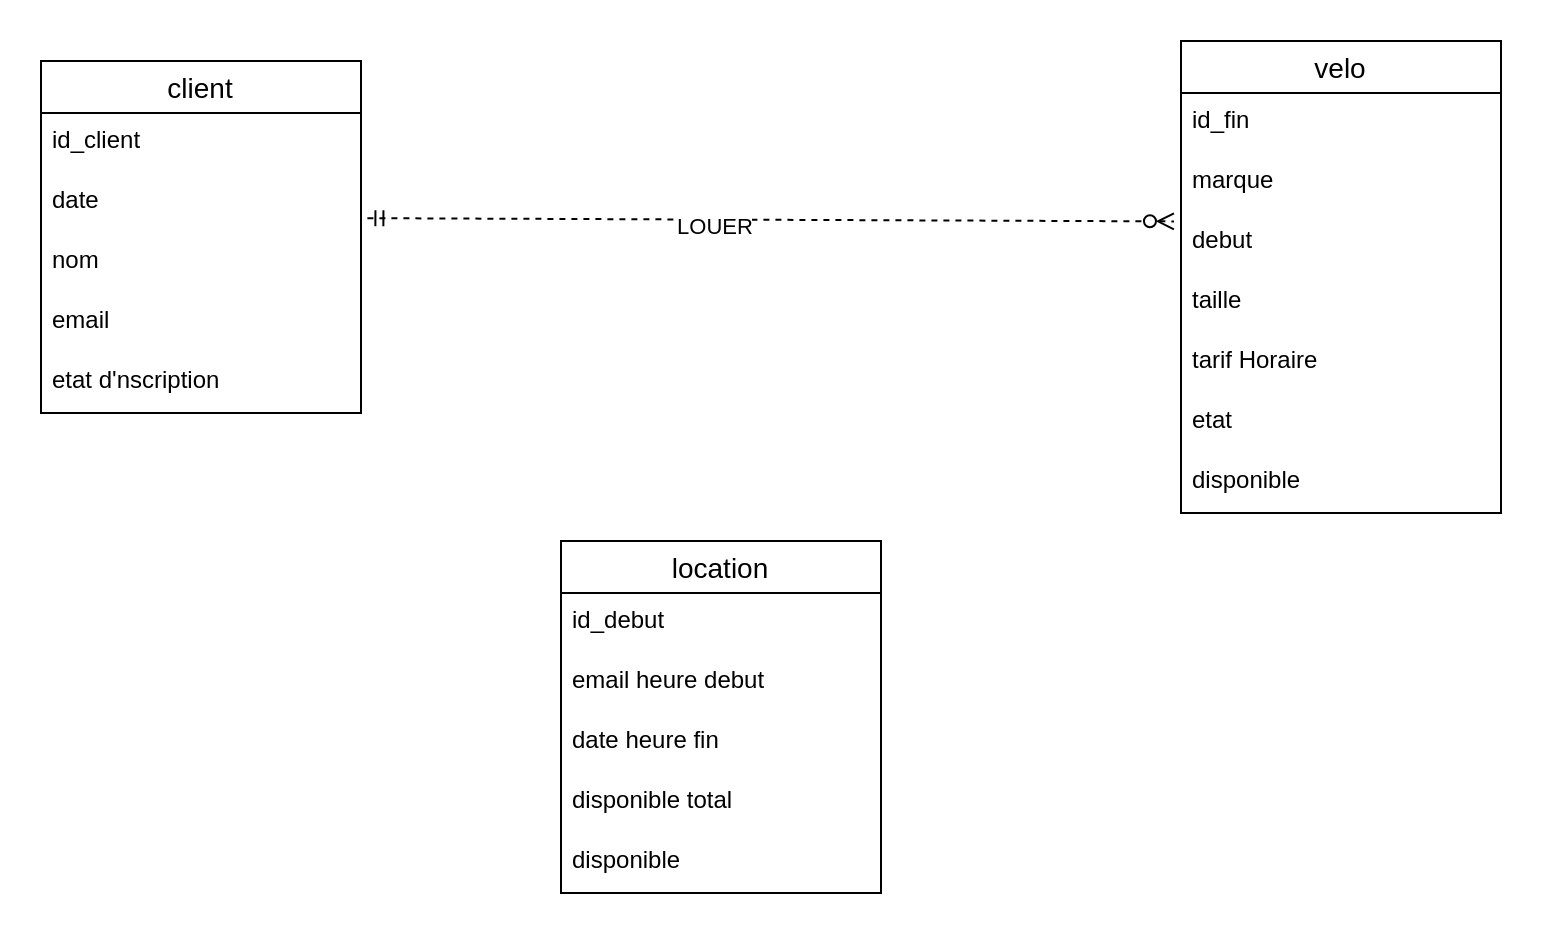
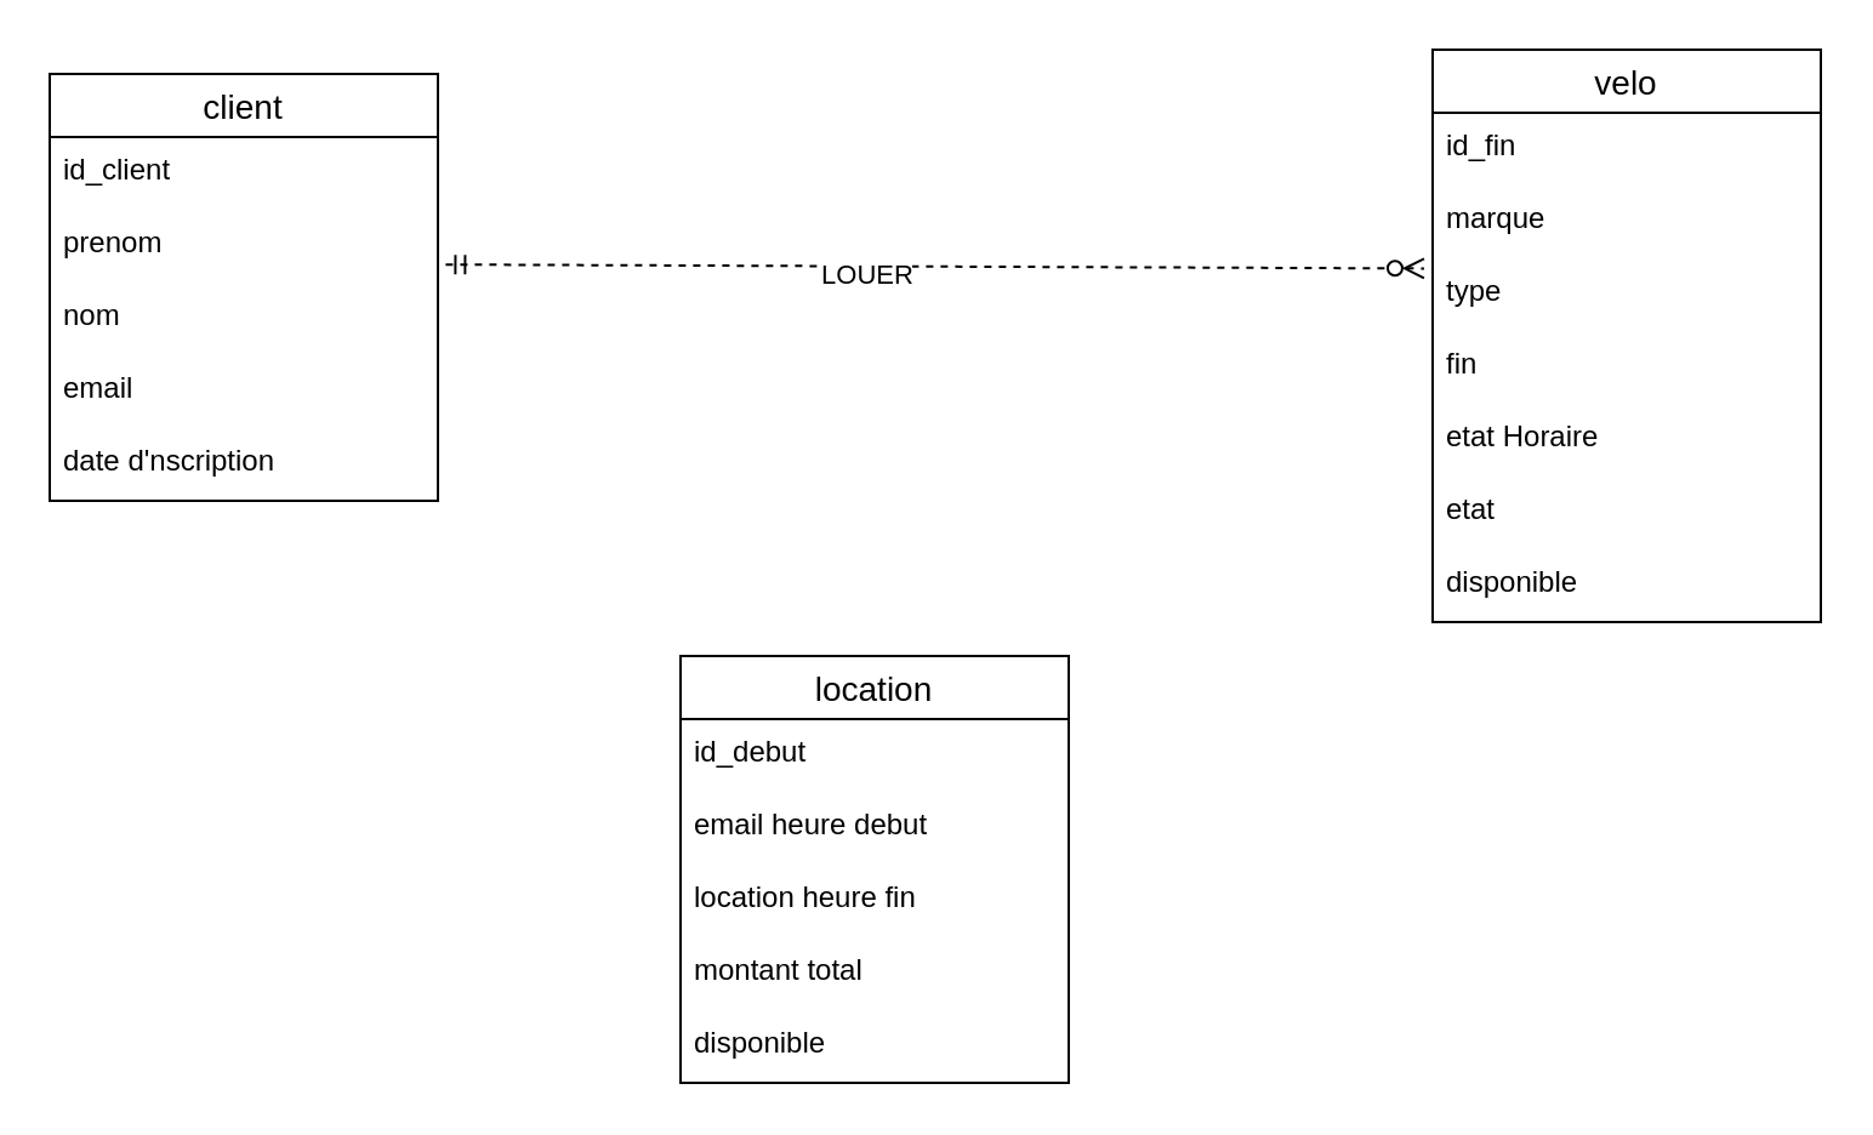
  <mxCell id="0" />
  <mxCell id="1" parent="0" />
  <mxCell id="2" value="client" style="swimlane;fontStyle=0;childLayout=stackLayout;horizontal=1;startSize=26;horizontalStack=0;resizeParent=1;resizeParentMax=0;resizeLast=0;collapsible=1;marginBottom=0;align=center;fontSize=14;" vertex="1" parent="1"><mxGeometry x="20" y="30" width="160" height="176" as="geometry" /></mxCell>
  <mxCell id="3" value="id_client" style="text;strokeColor=none;fillColor=none;spacingLeft=4;spacingRight=4;overflow=hidden;rotatable=0;points=[[0,0.5],[1,0.5]];portConstraint=eastwest;fontSize=12;whiteSpace=wrap;html=1;" vertex="1" parent="2"><mxGeometry y="26" width="160" height="30" as="geometry" /></mxCell>
- <mxCell id="4" value="date" style="text;strokeColor=none;fillColor=none;spacingLeft=4;spacingRight=4;overflow=hidden;rotatable=0;points=[[0,0.5],[1,0.5]];portConstraint=eastwest;fontSize=12;whiteSpace=wrap;html=1;" vertex="1" parent="2"><mxGeometry y="56" width="160" height="30" as="geometry" /></mxCell>
+ <mxCell id="4" value="prenom" style="text;strokeColor=none;fillColor=none;spacingLeft=4;spacingRight=4;overflow=hidden;rotatable=0;points=[[0,0.5],[1,0.5]];portConstraint=eastwest;fontSize=12;whiteSpace=wrap;html=1;" vertex="1" parent="2"><mxGeometry y="56" width="160" height="30" as="geometry" /></mxCell>
  <mxCell id="5" value="nom" style="text;strokeColor=none;fillColor=none;spacingLeft=4;spacingRight=4;overflow=hidden;rotatable=0;points=[[0,0.5],[1,0.5]];portConstraint=eastwest;fontSize=12;whiteSpace=wrap;html=1;" vertex="1" parent="2"><mxGeometry y="86" width="160" height="30" as="geometry" /></mxCell>
  <mxCell id="6" value="email" style="text;strokeColor=none;fillColor=none;spacingLeft=4;spacingRight=4;overflow=hidden;rotatable=0;points=[[0,0.5],[1,0.5]];portConstraint=eastwest;fontSize=12;whiteSpace=wrap;html=1;" vertex="1" parent="2"><mxGeometry y="116" width="160" height="30" as="geometry" /></mxCell>
- <mxCell id="7" value="etat d'nscription" style="text;strokeColor=none;fillColor=none;spacingLeft=4;spacingRight=4;overflow=hidden;rotatable=0;points=[[0,0.5],[1,0.5]];portConstraint=eastwest;fontSize=12;whiteSpace=wrap;html=1;" vertex="1" parent="2"><mxGeometry y="146" width="160" height="30" as="geometry" /></mxCell>
+ <mxCell id="7" value="date d'nscription" style="text;strokeColor=none;fillColor=none;spacingLeft=4;spacingRight=4;overflow=hidden;rotatable=0;points=[[0,0.5],[1,0.5]];portConstraint=eastwest;fontSize=12;whiteSpace=wrap;html=1;" vertex="1" parent="2"><mxGeometry y="146" width="160" height="30" as="geometry" /></mxCell>
  <mxCell id="8" value="velo" style="swimlane;fontStyle=0;childLayout=stackLayout;horizontal=1;startSize=26;horizontalStack=0;resizeParent=1;resizeParentMax=0;resizeLast=0;collapsible=1;marginBottom=0;align=center;fontSize=14;" vertex="1" parent="1"><mxGeometry x="590" y="20" width="160" height="236" as="geometry" /></mxCell>
  <mxCell id="9" value="id_fin" style="text;strokeColor=none;fillColor=none;spacingLeft=4;spacingRight=4;overflow=hidden;rotatable=0;points=[[0,0.5],[1,0.5]];portConstraint=eastwest;fontSize=12;whiteSpace=wrap;html=1;" vertex="1" parent="8"><mxGeometry y="26" width="160" height="30" as="geometry" /></mxCell>
  <mxCell id="10" value="marque" style="text;strokeColor=none;fillColor=none;spacingLeft=4;spacingRight=4;overflow=hidden;rotatable=0;points=[[0,0.5],[1,0.5]];portConstraint=eastwest;fontSize=12;whiteSpace=wrap;html=1;" vertex="1" parent="8"><mxGeometry y="56" width="160" height="30" as="geometry" /></mxCell>
- <mxCell id="11" value="debut" style="text;strokeColor=none;fillColor=none;spacingLeft=4;spacingRight=4;overflow=hidden;rotatable=0;points=[[0,0.5],[1,0.5]];portConstraint=eastwest;fontSize=12;whiteSpace=wrap;html=1;" vertex="1" parent="8"><mxGeometry y="86" width="160" height="30" as="geometry" /></mxCell>
- <mxCell id="12" value="taille" style="text;strokeColor=none;fillColor=none;spacingLeft=4;spacingRight=4;overflow=hidden;rotatable=0;points=[[0,0.5],[1,0.5]];portConstraint=eastwest;fontSize=12;whiteSpace=wrap;html=1;" vertex="1" parent="8"><mxGeometry y="116" width="160" height="30" as="geometry" /></mxCell>
- <mxCell id="13" value="tarif Horaire" style="text;strokeColor=none;fillColor=none;spacingLeft=4;spacingRight=4;overflow=hidden;rotatable=0;points=[[0,0.5],[1,0.5]];portConstraint=eastwest;fontSize=12;whiteSpace=wrap;html=1;" vertex="1" parent="8"><mxGeometry y="146" width="160" height="30" as="geometry" /></mxCell>
+ <mxCell id="11" value="type" style="text;strokeColor=none;fillColor=none;spacingLeft=4;spacingRight=4;overflow=hidden;rotatable=0;points=[[0,0.5],[1,0.5]];portConstraint=eastwest;fontSize=12;whiteSpace=wrap;html=1;" vertex="1" parent="8"><mxGeometry y="86" width="160" height="30" as="geometry" /></mxCell>
+ <mxCell id="12" value="fin" style="text;strokeColor=none;fillColor=none;spacingLeft=4;spacingRight=4;overflow=hidden;rotatable=0;points=[[0,0.5],[1,0.5]];portConstraint=eastwest;fontSize=12;whiteSpace=wrap;html=1;" vertex="1" parent="8"><mxGeometry y="116" width="160" height="30" as="geometry" /></mxCell>
+ <mxCell id="13" value="etat Horaire" style="text;strokeColor=none;fillColor=none;spacingLeft=4;spacingRight=4;overflow=hidden;rotatable=0;points=[[0,0.5],[1,0.5]];portConstraint=eastwest;fontSize=12;whiteSpace=wrap;html=1;" vertex="1" parent="8"><mxGeometry y="146" width="160" height="30" as="geometry" /></mxCell>
  <mxCell id="14" value="etat" style="text;strokeColor=none;fillColor=none;spacingLeft=4;spacingRight=4;overflow=hidden;rotatable=0;points=[[0,0.5],[1,0.5]];portConstraint=eastwest;fontSize=12;whiteSpace=wrap;html=1;" vertex="1" parent="8"><mxGeometry y="176" width="160" height="30" as="geometry" /></mxCell>
  <mxCell id="15" value="disponible" style="text;strokeColor=none;fillColor=none;spacingLeft=4;spacingRight=4;overflow=hidden;rotatable=0;points=[[0,0.5],[1,0.5]];portConstraint=eastwest;fontSize=12;whiteSpace=wrap;html=1;" vertex="1" parent="8"><mxGeometry y="206" width="160" height="30" as="geometry" /></mxCell>
  <mxCell id="16" value="location" style="swimlane;fontStyle=0;childLayout=stackLayout;horizontal=1;startSize=26;horizontalStack=0;resizeParent=1;resizeParentMax=0;resizeLast=0;collapsible=1;marginBottom=0;align=center;fontSize=14;" vertex="1" parent="1"><mxGeometry x="280" y="270" width="160" height="176" as="geometry" /></mxCell>
  <mxCell id="17" value="id_debut" style="text;strokeColor=none;fillColor=none;spacingLeft=4;spacingRight=4;overflow=hidden;rotatable=0;points=[[0,0.5],[1,0.5]];portConstraint=eastwest;fontSize=12;whiteSpace=wrap;html=1;" vertex="1" parent="16"><mxGeometry y="26" width="160" height="30" as="geometry" /></mxCell>
  <mxCell id="18" value="email heure debut" style="text;strokeColor=none;fillColor=none;spacingLeft=4;spacingRight=4;overflow=hidden;rotatable=0;points=[[0,0.5],[1,0.5]];portConstraint=eastwest;fontSize=12;whiteSpace=wrap;html=1;" vertex="1" parent="16"><mxGeometry y="56" width="160" height="30" as="geometry" /></mxCell>
- <mxCell id="19" value="date heure fin" style="text;strokeColor=none;fillColor=none;spacingLeft=4;spacingRight=4;overflow=hidden;rotatable=0;points=[[0,0.5],[1,0.5]];portConstraint=eastwest;fontSize=12;whiteSpace=wrap;html=1;" vertex="1" parent="16"><mxGeometry y="86" width="160" height="30" as="geometry" /></mxCell>
- <mxCell id="20" value="disponible total" style="text;strokeColor=none;fillColor=none;spacingLeft=4;spacingRight=4;overflow=hidden;rotatable=0;points=[[0,0.5],[1,0.5]];portConstraint=eastwest;fontSize=12;whiteSpace=wrap;html=1;" vertex="1" parent="16"><mxGeometry y="116" width="160" height="30" as="geometry" /></mxCell>
+ <mxCell id="19" value="location heure fin" style="text;strokeColor=none;fillColor=none;spacingLeft=4;spacingRight=4;overflow=hidden;rotatable=0;points=[[0,0.5],[1,0.5]];portConstraint=eastwest;fontSize=12;whiteSpace=wrap;html=1;" vertex="1" parent="16"><mxGeometry y="86" width="160" height="30" as="geometry" /></mxCell>
+ <mxCell id="20" value="montant total" style="text;strokeColor=none;fillColor=none;spacingLeft=4;spacingRight=4;overflow=hidden;rotatable=0;points=[[0,0.5],[1,0.5]];portConstraint=eastwest;fontSize=12;whiteSpace=wrap;html=1;" vertex="1" parent="16"><mxGeometry y="116" width="160" height="30" as="geometry" /></mxCell>
  <mxCell id="21" value="disponible" style="text;strokeColor=none;fillColor=none;spacingLeft=4;spacingRight=4;overflow=hidden;rotatable=0;points=[[0,0.5],[1,0.5]];portConstraint=eastwest;fontSize=12;whiteSpace=wrap;html=1;" vertex="1" parent="16"><mxGeometry y="146" width="160" height="30" as="geometry" /></mxCell>
  <mxCell id="22" value="" style="fontSize=12;html=1;endArrow=ERzeroToMany;startArrow=ERmandOne;rounded=0;exitX=1.02;exitY=0.753;exitDx=0;exitDy=0;exitPerimeter=0;entryX=-0.022;entryY=0.14;entryDx=0;entryDy=0;entryPerimeter=0;dashed=1;" edge="1" parent="1" source="4" target="11"><mxGeometry width="100" height="100" relative="1" as="geometry"><mxPoint x="360" y="330" as="sourcePoint" /><mxPoint x="460" y="230" as="targetPoint" /></mxGeometry></mxCell>
  <mxCell id="23" value="LOUER" style="edgeLabel;html=1;align=center;verticalAlign=middle;resizable=0;points=[];" vertex="1" connectable="0" parent="22"><mxGeometry x="-0.141" y="-3" relative="1" as="geometry"><mxPoint as="offset" /></mxGeometry></mxCell>
